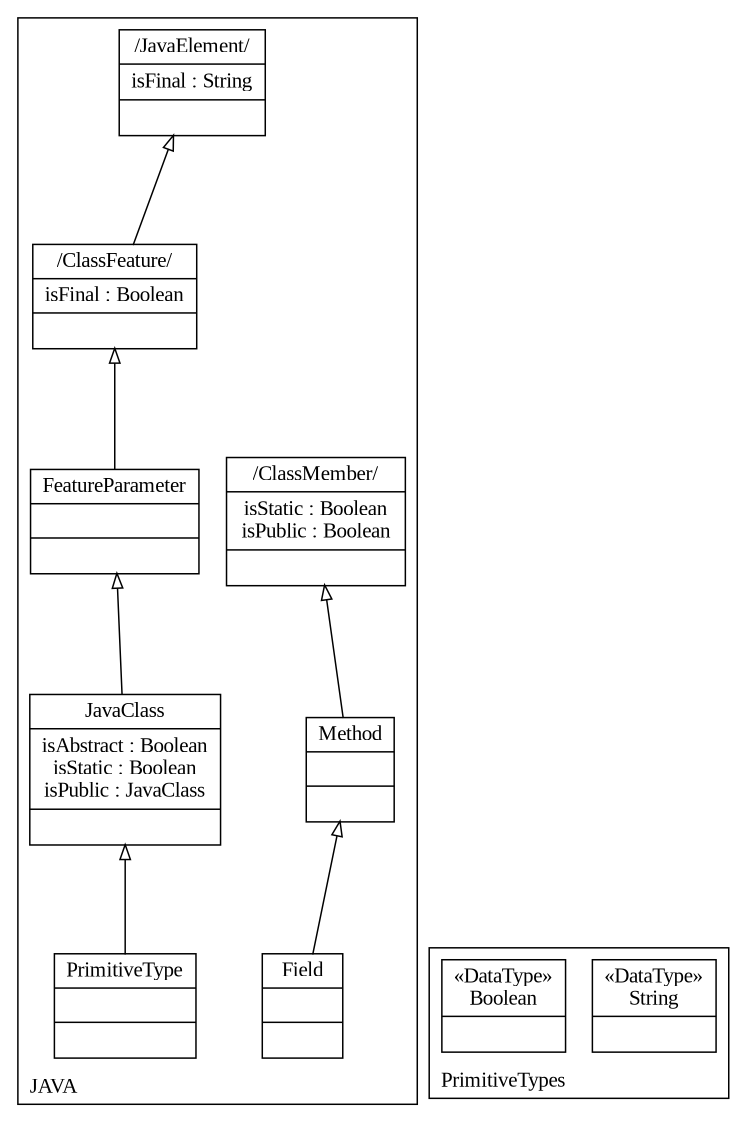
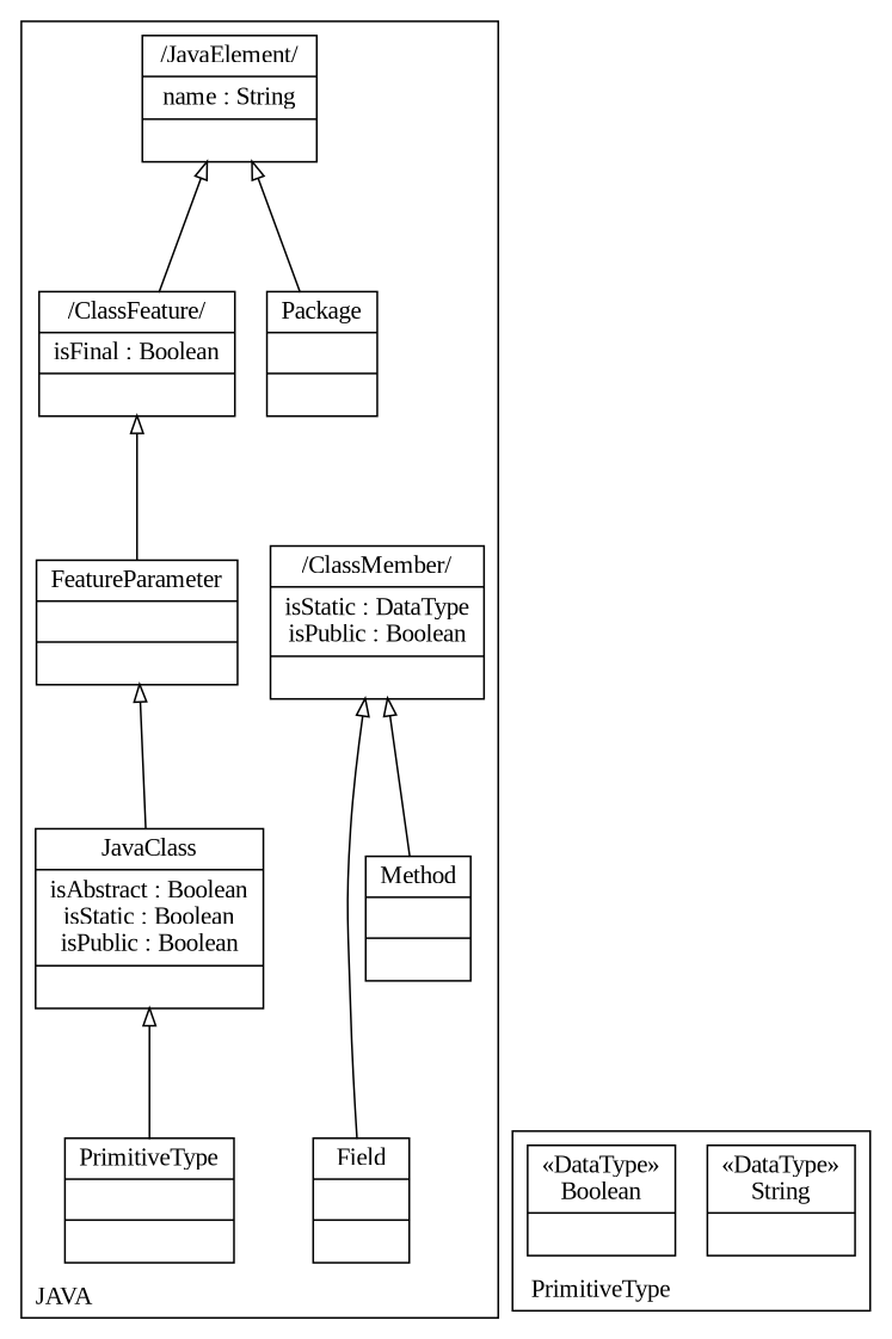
  digraph {
    compound=true
    fontname="Liberation Serif"
    labeljust=l
    labelloc=t
    nodeSep=0.75
    rankdir=BT
    node [fontname="Liberation Serif" shape=record]
    edge [arrowhead=onormal constraint=true fontname="Liberation Serif" group=JavaElement minlen=2]
-   n1 [label="{/JavaElement/|isFinal : String| }"]
+   n1 [label="{/JavaElement/|name : String| }"]
    n2 [label="{/ClassFeature/|isFinal : Boolean| }"]
-   n3 [label="{/ClassMember/|isStatic : Boolean\nisPublic : Boolean| }"]
+   n3 [label="{/ClassMember/|isStatic : DataType\nisPublic : Boolean| }"]
    n4 [label="{Field| | }"]
-   n5 [label="{JavaClass|isAbstract : Boolean\nisStatic : Boolean\nisPublic : JavaClass| }"]
+   n5 [label="{JavaClass|isAbstract : Boolean\nisStatic : Boolean\nisPublic : Boolean| }"]
    n6 [label="{Method| | }"]
+   n7 [label="{Package| | }"]
    n8 [label="{PrimitiveType| | }"]
    n9 [label="{FeatureParameter| | }"]
    n10 [label="{&#171;DataType&#187;\nString|}"]
    n11 [label="{&#171;DataType&#187;\nBoolean|}"]
    subgraph cluster_1 {
      color=black
      label=JAVA
      n1
      n2
      n3
      n4
      n5
      n6
+     n7
      n8
      n9
    }
    subgraph cluster_2 {
      color=black
-     label=PrimitiveTypes
+     label=PrimitiveType
      n10
      n11
    }
    n2 -> n1
-   n4 -> n6 [group=ClassMember]
+   n4 -> n3 [group=ClassMember]
    n5 -> n9 [group=ClassFeature]
    n6 -> n3 [group=ClassMember]
+   n7 -> n1
    n8 -> n5 [group=JavaClass]
    n9 -> n2 [group=ClassFeature]
  }
